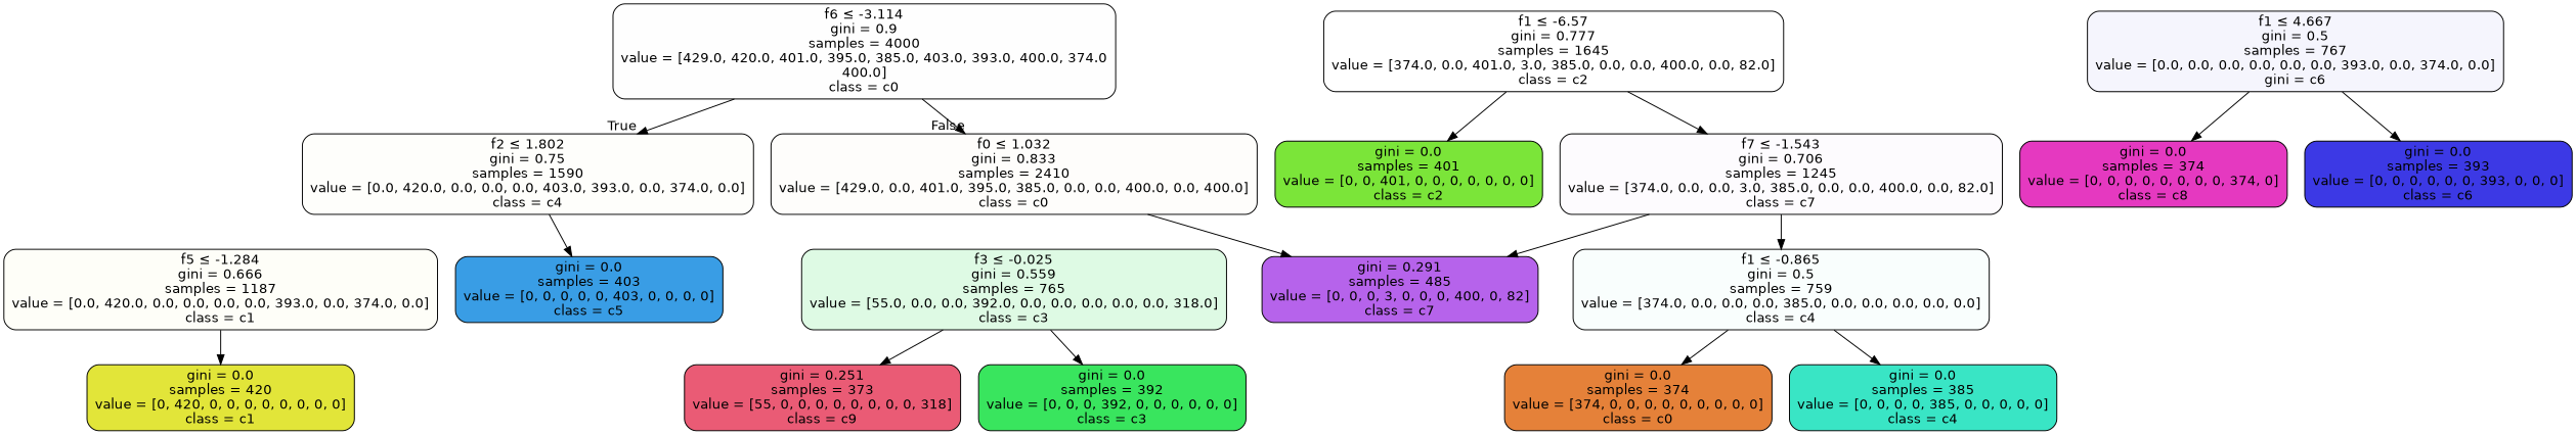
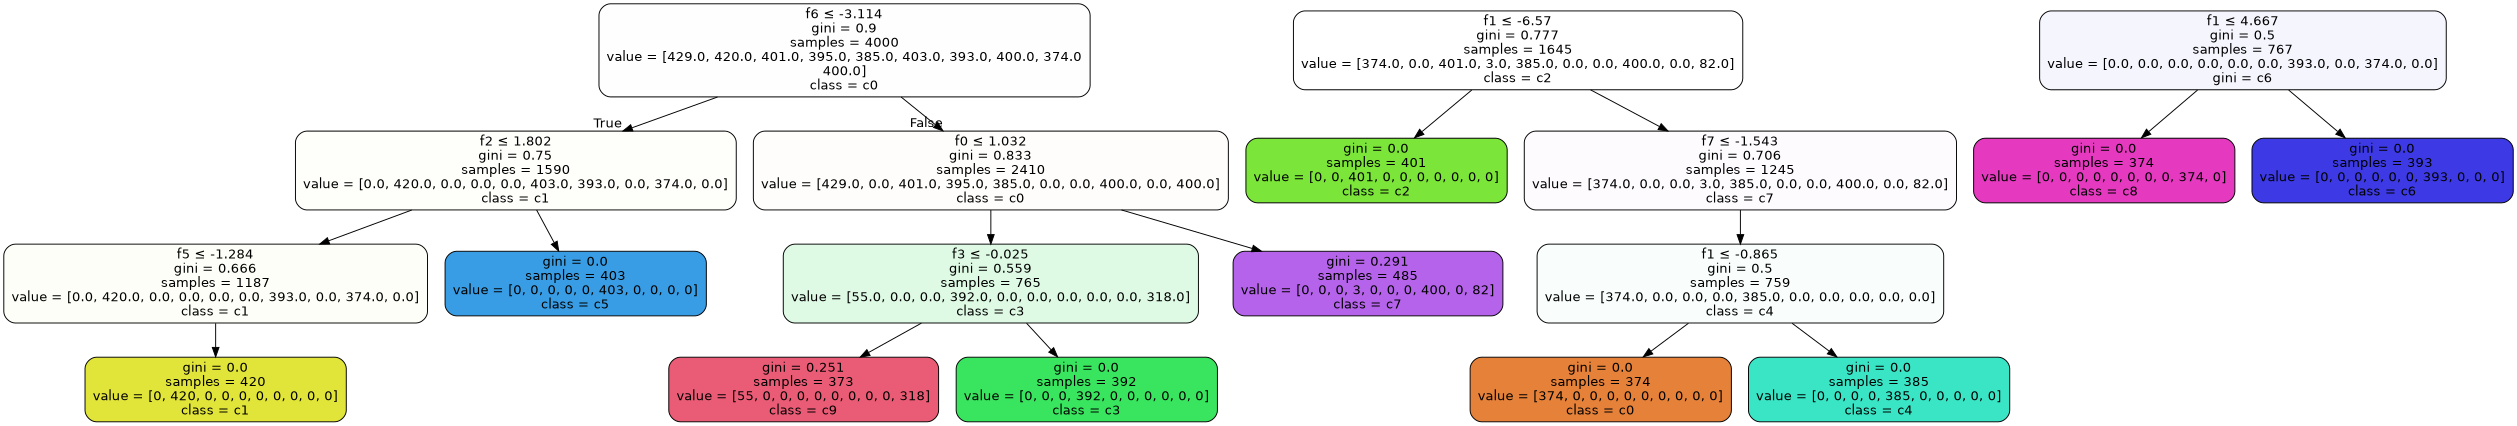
  digraph {
    node [color=black fontname=helvetica shape=box style="filled, rounded"]
    edge [fontname=helvetica]
    n1 [fillcolor="#e5813901" label=<f6 &le; -3.114<br/>gini = 0.9<br/>samples = 4000<br/>value = [429.0, 420.0, 401.0, 395.0, 385.0, 403.0, 393.0, 400.0, 374.0<br/>400.0]<br/>class = c0>]
-   n2 [fillcolor="#e2e53904" label=<f2 &le; 1.802<br/>gini = 0.75<br/>samples = 1590<br/>value = [0.0, 420.0, 0.0, 0.0, 0.0, 403.0, 393.0, 0.0, 374.0, 0.0]<br/>class = c4>]
+   n2 [fillcolor="#e2e53904" label=<f2 &le; 1.802<br/>gini = 0.75<br/>samples = 1590<br/>value = [0.0, 420.0, 0.0, 0.0, 0.0, 403.0, 393.0, 0.0, 374.0, 0.0]<br/>class = c1>]
    n3 [fillcolor="#e5813904" label=<f0 &le; 1.032<br/>gini = 0.833<br/>samples = 2410<br/>value = [429.0, 0.0, 401.0, 395.0, 385.0, 0.0, 0.0, 400.0, 0.0, 400.0]<br/>class = c0>]
    n4 [fillcolor="#e2e53909" label=<f5 &le; -1.284<br/>gini = 0.666<br/>samples = 1187<br/>value = [0.0, 420.0, 0.0, 0.0, 0.0, 0.0, 393.0, 0.0, 374.0, 0.0]<br/>class = c1>]
    n5 [fillcolor="#399de5ff" label=<gini = 0.0<br/>samples = 403<br/>value = [0, 0, 0, 0, 0, 403, 0, 0, 0, 0]<br/>class = c5>]
    n6 [fillcolor="#39e55e2a" label=<f3 &le; -0.025<br/>gini = 0.559<br/>samples = 765<br/>value = [55.0, 0.0, 0.0, 392.0, 0.0, 0.0, 0.0, 0.0, 0.0, 318.0]<br/>class = c3>]
    n7 [fillcolor="#a339e5c9" label=<gini = 0.291<br/>samples = 485<br/>value = [0, 0, 0, 3, 0, 0, 0, 400, 0, 82]<br/>class = c7>]
    n8 [fillcolor="#e2e539ff" label=<gini = 0.0<br/>samples = 420<br/>value = [0, 420, 0, 0, 0, 0, 0, 0, 0, 0]<br/>class = c1>]
    n9 [fillcolor="#3c39e50c" label=<f1 &le; 4.667<br/>gini = 0.5<br/>samples = 767<br/>value = [0.0, 0.0, 0.0, 0.0, 0.0, 0.0, 393.0, 0.0, 374.0, 0.0]<br/>gini = c6>]
    n10 [fillcolor="#e539c0ff" label=<gini = 0.0<br/>samples = 374<br/>value = [0, 0, 0, 0, 0, 0, 0, 0, 374, 0]<br/>class = c8>]
    n11 [fillcolor="#3c39e5ff" label=<gini = 0.0<br/>samples = 393<br/>value = [0, 0, 0, 0, 0, 0, 393, 0, 0, 0]<br/>class = c6>]
    n12 [fillcolor="#7be53900" label=<f1 &le; -6.57<br/>gini = 0.777<br/>samples = 1645<br/>value = [374.0, 0.0, 401.0, 3.0, 385.0, 0.0, 0.0, 400.0, 0.0, 82.0]<br/>class = c2>]
    n13 [fillcolor="#7be539ff" label=<gini = 0.0<br/>samples = 401<br/>value = [0, 0, 401, 0, 0, 0, 0, 0, 0, 0]<br/>class = c2>]
    n14 [fillcolor="#a339e504" label=<f7 &le; -1.543<br/>gini = 0.706<br/>samples = 1245<br/>value = [374.0, 0.0, 0.0, 3.0, 385.0, 0.0, 0.0, 400.0, 0.0, 82.0]<br/>class = c7>]
    n15 [fillcolor="#e53958d3" label=<gini = 0.251<br/>samples = 373<br/>value = [55, 0, 0, 0, 0, 0, 0, 0, 0, 318]<br/>class = c9>]
    n16 [fillcolor="#39e55eff" label=<gini = 0.0<br/>samples = 392<br/>value = [0, 0, 0, 392, 0, 0, 0, 0, 0, 0]<br/>class = c3>]
    n17 [fillcolor="#39e5c507" label=<f1 &le; -0.865<br/>gini = 0.5<br/>samples = 759<br/>value = [374.0, 0.0, 0.0, 0.0, 385.0, 0.0, 0.0, 0.0, 0.0, 0.0]<br/>class = c4>]
    n18 [fillcolor="#e58139ff" label=<gini = 0.0<br/>samples = 374<br/>value = [374, 0, 0, 0, 0, 0, 0, 0, 0, 0]<br/>class = c0>]
    n19 [fillcolor="#39e5c5ff" label=<gini = 0.0<br/>samples = 385<br/>value = [0, 0, 0, 0, 385, 0, 0, 0, 0, 0]<br/>class = c4>]
    n1 -> n2 [headlabel=True labelangle=45 labeldistance=2.5]
    n1 -> n3 [headlabel=False labelangle=-45 labeldistance=2.5]
+   n2 -> n4
    n2 -> n5
+   n3 -> n6
    n3 -> n7
    n4 -> n8
    n6 -> n15
    n6 -> n16
    n9 -> n10
    n9 -> n11
    n12 -> n13
    n12 -> n14
-   n14 -> n7
    n14 -> n17
    n17 -> n18
    n17 -> n19
  }
